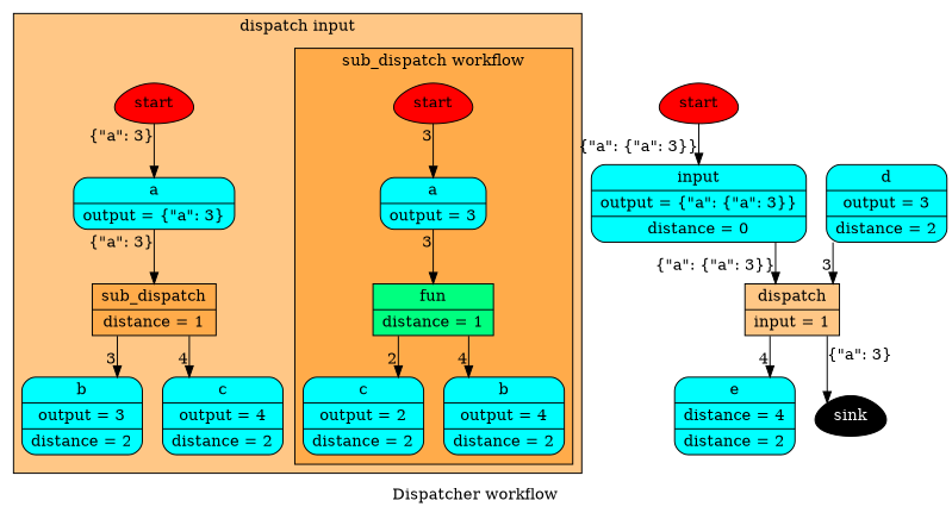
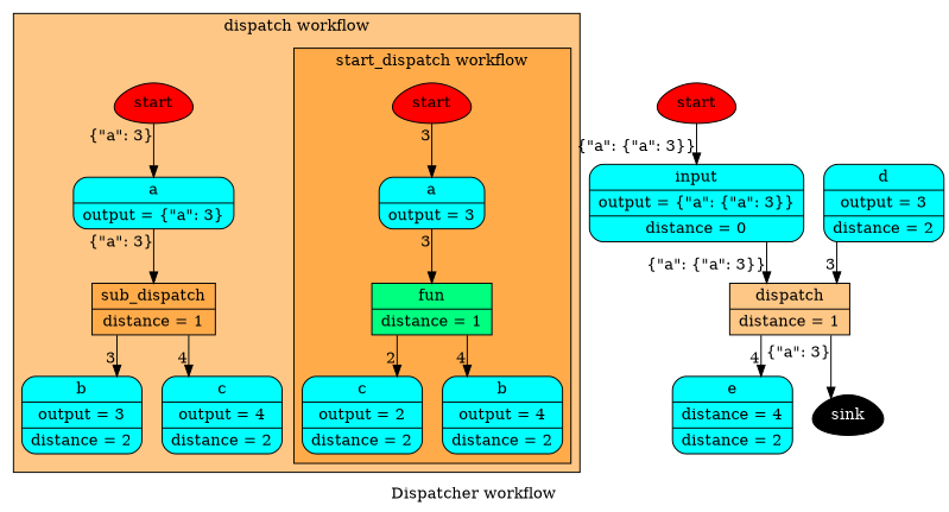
  digraph {
    label="Dispatcher workflow"
    splines=ortho
    node [fillcolor=cyan shape=Mrecord style=filled]
    edge [xlabel=3]
    n1 [fillcolor=red label=start shape=egg]
    n2 [label="{ a | output = 3 }"]
    n3 [fillcolor=springgreen label="{ fun | distance = 1 }" shape=record]
    n4 [label="{ c | output = 2 | distance = 2 }"]
    n5 [label="{ b | output = 4 | distance = 2 }"]
    n6 [fillcolor=red label=start shape=egg]
    n7 [label="{ a | output = \{&quot;a&quot;: 3\} }"]
    n8 [label="{ b | output = 3 | distance = 2 }"]
    n9 [fillcolor="#FF8F0F80" label="{ sub_dispatch | distance = 1 }" shape=record]
    n10 [label="{ c | output = 4 | distance = 2 }"]
    n11 [fillcolor=red label=start shape=egg]
    n12 [label="{ input | output = \{&quot;a&quot;: \{&quot;a&quot;: 3\}\} | distance = 0 }"]
-   n13 [fillcolor="#FF8F0F80" label="{ dispatch | input = 1 }" shape=record]
+   n13 [fillcolor="#FF8F0F80" label="{ dispatch | distance = 1 }" shape=record]
    n14 [label="{ e | distance = 4 | distance = 2 }"]
    n15 [fillcolor=black fontcolor=white label=sink shape=egg]
    n16 [label="{ d | output = 3 | distance = 2 }"]
    subgraph cluster_1 {
      fillcolor="#FF8F0F80"
-     label="dispatch input"
+     label="dispatch workflow"
      style=filled
      n6
      n7
      n8
      n9
      n10
      subgraph cluster_2 {
        fillcolor="#FF8F0F80"
-       label="sub_dispatch workflow"
+       label="start_dispatch workflow"
        style=filled
        n1
        n2
        n3
        n4
        n5
      }
    }
    n1 -> n2
    n2 -> n3
    n3 -> n4 [xlabel=2]
    n3 -> n5 [xlabel=4]
    n6 -> n7 [xlabel="\{&quot;a&quot;: 3\}"]
    n7 -> n9 [xlabel="\{&quot;a&quot;: 3\}"]
    n9 -> n8
    n9 -> n10 [xlabel=4]
    n11 -> n12 [xlabel="\{&quot;a&quot;: \{&quot;a&quot;: 3\}\}"]
    n12 -> n13 [xlabel="\{&quot;a&quot;: \{&quot;a&quot;: 3\}\}"]
    n13 -> n14 [xlabel=4]
    n13 -> n15 [xlabel="\{&quot;a&quot;: 3\}"]
    n16 -> n13
  }
